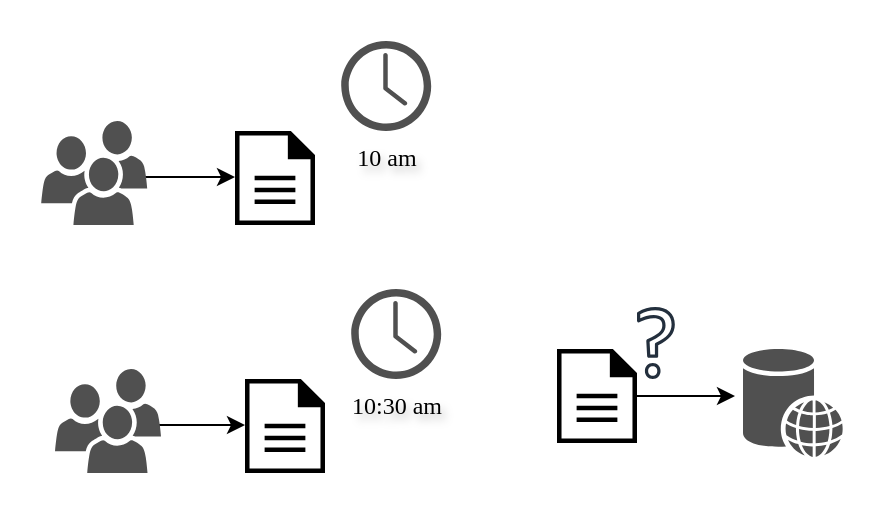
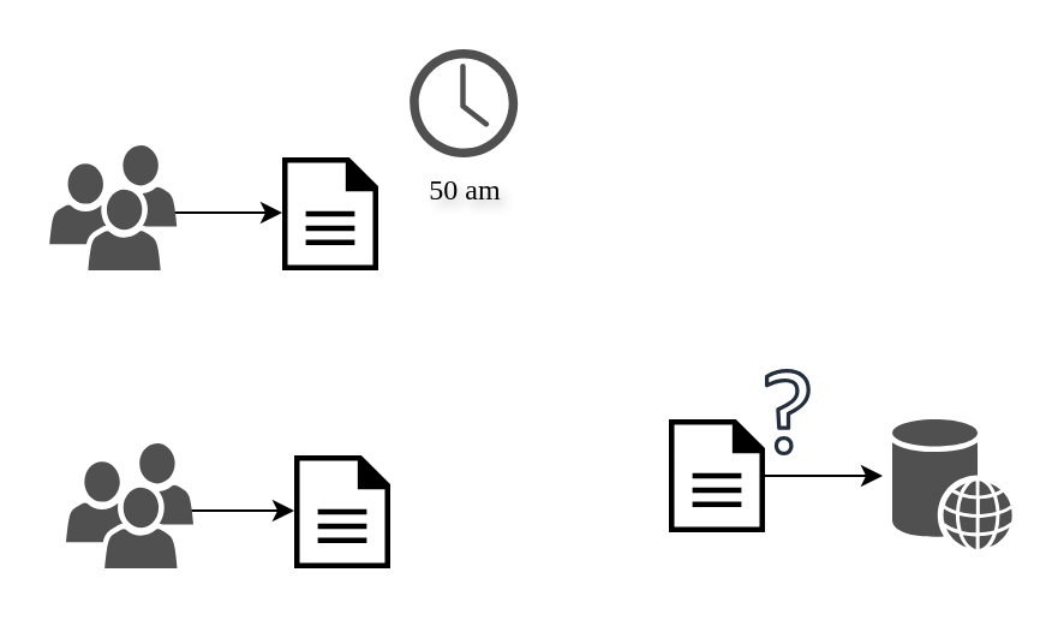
  <mxCell id="0" />
  <mxCell id="1" parent="0" />
  <mxCell id="2" style="edgeStyle=orthogonalEdgeStyle;rounded=0;orthogonalLoop=1;jettySize=auto;html=1;textShadow=1;" edge="1" parent="1" target="3"><mxGeometry relative="1" as="geometry"><mxPoint x="71.6" y="88" as="sourcePoint" /></mxGeometry></mxCell>
  <mxCell id="3" value="" style="sketch=0;pointerEvents=1;shadow=0;dashed=0;html=1;strokeColor=none;fillColor=#000000;labelPosition=center;verticalLabelPosition=bottom;verticalAlign=top;outlineConnect=0;align=center;shape=mxgraph.office.concepts.document;textShadow=1;" vertex="1" parent="1"><mxGeometry x="117" y="65" width="40" height="47" as="geometry" /></mxCell>
- <mxCell id="4" value="&lt;font face=&quot;JetBrains Mono&quot;&gt;10 am&lt;/font&gt;" style="sketch=0;pointerEvents=1;shadow=0;dashed=0;html=1;strokeColor=none;fillColor=#505050;labelPosition=center;verticalLabelPosition=bottom;verticalAlign=top;outlineConnect=0;align=center;shape=mxgraph.office.concepts.clock;textShadow=1;" vertex="1" parent="1"><mxGeometry x="170.1" y="20" width="45" height="45" as="geometry" /></mxCell>
+ <mxCell id="4" value="&lt;font face=&quot;JetBrains Mono&quot;&gt;50 am&lt;/font&gt;" style="sketch=0;pointerEvents=1;shadow=0;dashed=0;html=1;strokeColor=none;fillColor=#505050;labelPosition=center;verticalLabelPosition=bottom;verticalAlign=top;outlineConnect=0;align=center;shape=mxgraph.office.concepts.clock;textShadow=1;" vertex="1" parent="1"><mxGeometry x="170.1" y="20" width="45" height="45" as="geometry" /></mxCell>
  <mxCell id="5" style="edgeStyle=orthogonalEdgeStyle;rounded=0;orthogonalLoop=1;jettySize=auto;html=1;textShadow=1;" edge="1" parent="1" target="6"><mxGeometry relative="1" as="geometry"><mxPoint x="76.6" y="212" as="sourcePoint" /></mxGeometry></mxCell>
  <mxCell id="6" value="" style="sketch=0;pointerEvents=1;shadow=0;dashed=0;html=1;strokeColor=none;fillColor=#000000;labelPosition=center;verticalLabelPosition=bottom;verticalAlign=top;outlineConnect=0;align=center;shape=mxgraph.office.concepts.document;textShadow=1;" vertex="1" parent="1"><mxGeometry x="122" y="189" width="40" height="47" as="geometry" /></mxCell>
- <mxCell id="7" value="&lt;font face=&quot;JetBrains Mono&quot;&gt;10:30 am&lt;/font&gt;" style="sketch=0;pointerEvents=1;shadow=0;dashed=0;html=1;strokeColor=none;fillColor=#505050;labelPosition=center;verticalLabelPosition=bottom;verticalAlign=top;outlineConnect=0;align=center;shape=mxgraph.office.concepts.clock;textShadow=1;" vertex="1" parent="1"><mxGeometry x="175.1" y="144" width="45" height="45" as="geometry" /></mxCell>
  <mxCell id="8" value="" style="edgeStyle=orthogonalEdgeStyle;rounded=0;orthogonalLoop=1;jettySize=auto;html=1;textShadow=1;" edge="1" parent="1" source="9"><mxGeometry relative="1" as="geometry"><mxPoint x="367" y="197.5" as="targetPoint" /></mxGeometry></mxCell>
  <mxCell id="9" value="" style="sketch=0;pointerEvents=1;shadow=0;dashed=0;html=1;strokeColor=none;fillColor=#000000;labelPosition=center;verticalLabelPosition=bottom;verticalAlign=top;outlineConnect=0;align=center;shape=mxgraph.office.concepts.document;textShadow=1;" vertex="1" parent="1"><mxGeometry x="278" y="174" width="40" height="47" as="geometry" /></mxCell>
  <mxCell id="10" value="" style="sketch=0;outlineConnect=0;fontColor=#232F3E;gradientColor=none;fillColor=#232F3D;strokeColor=none;dashed=0;verticalLabelPosition=bottom;verticalAlign=top;align=center;html=1;fontSize=12;fontStyle=0;aspect=fixed;pointerEvents=1;shape=mxgraph.aws4.question;textShadow=1;" vertex="1" parent="1"><mxGeometry x="318" y="153" width="18.92" height="36" as="geometry" /></mxCell>
  <mxCell id="11" value="" style="sketch=0;pointerEvents=1;shadow=0;dashed=0;html=1;strokeColor=none;fillColor=#505050;labelPosition=center;verticalLabelPosition=bottom;verticalAlign=top;outlineConnect=0;align=center;shape=mxgraph.office.users.users;textShadow=1;" vertex="1" parent="1"><mxGeometry x="27" y="184" width="53" height="52" as="geometry" /></mxCell>
  <mxCell id="12" value="" style="sketch=0;pointerEvents=1;shadow=0;dashed=0;html=1;strokeColor=none;fillColor=#505050;labelPosition=center;verticalLabelPosition=bottom;verticalAlign=top;outlineConnect=0;align=center;shape=mxgraph.office.users.users;textShadow=1;" vertex="1" parent="1"><mxGeometry x="20.1" y="60" width="53" height="52" as="geometry" /></mxCell>
  <mxCell id="13" value="" style="sketch=0;shadow=0;dashed=0;html=1;strokeColor=none;fillColor=#505050;labelPosition=center;verticalLabelPosition=bottom;verticalAlign=top;outlineConnect=0;align=center;shape=mxgraph.office.databases.web_store;textShadow=1;" vertex="1" parent="1"><mxGeometry x="371" y="174" width="50" height="54" as="geometry" /></mxCell>
